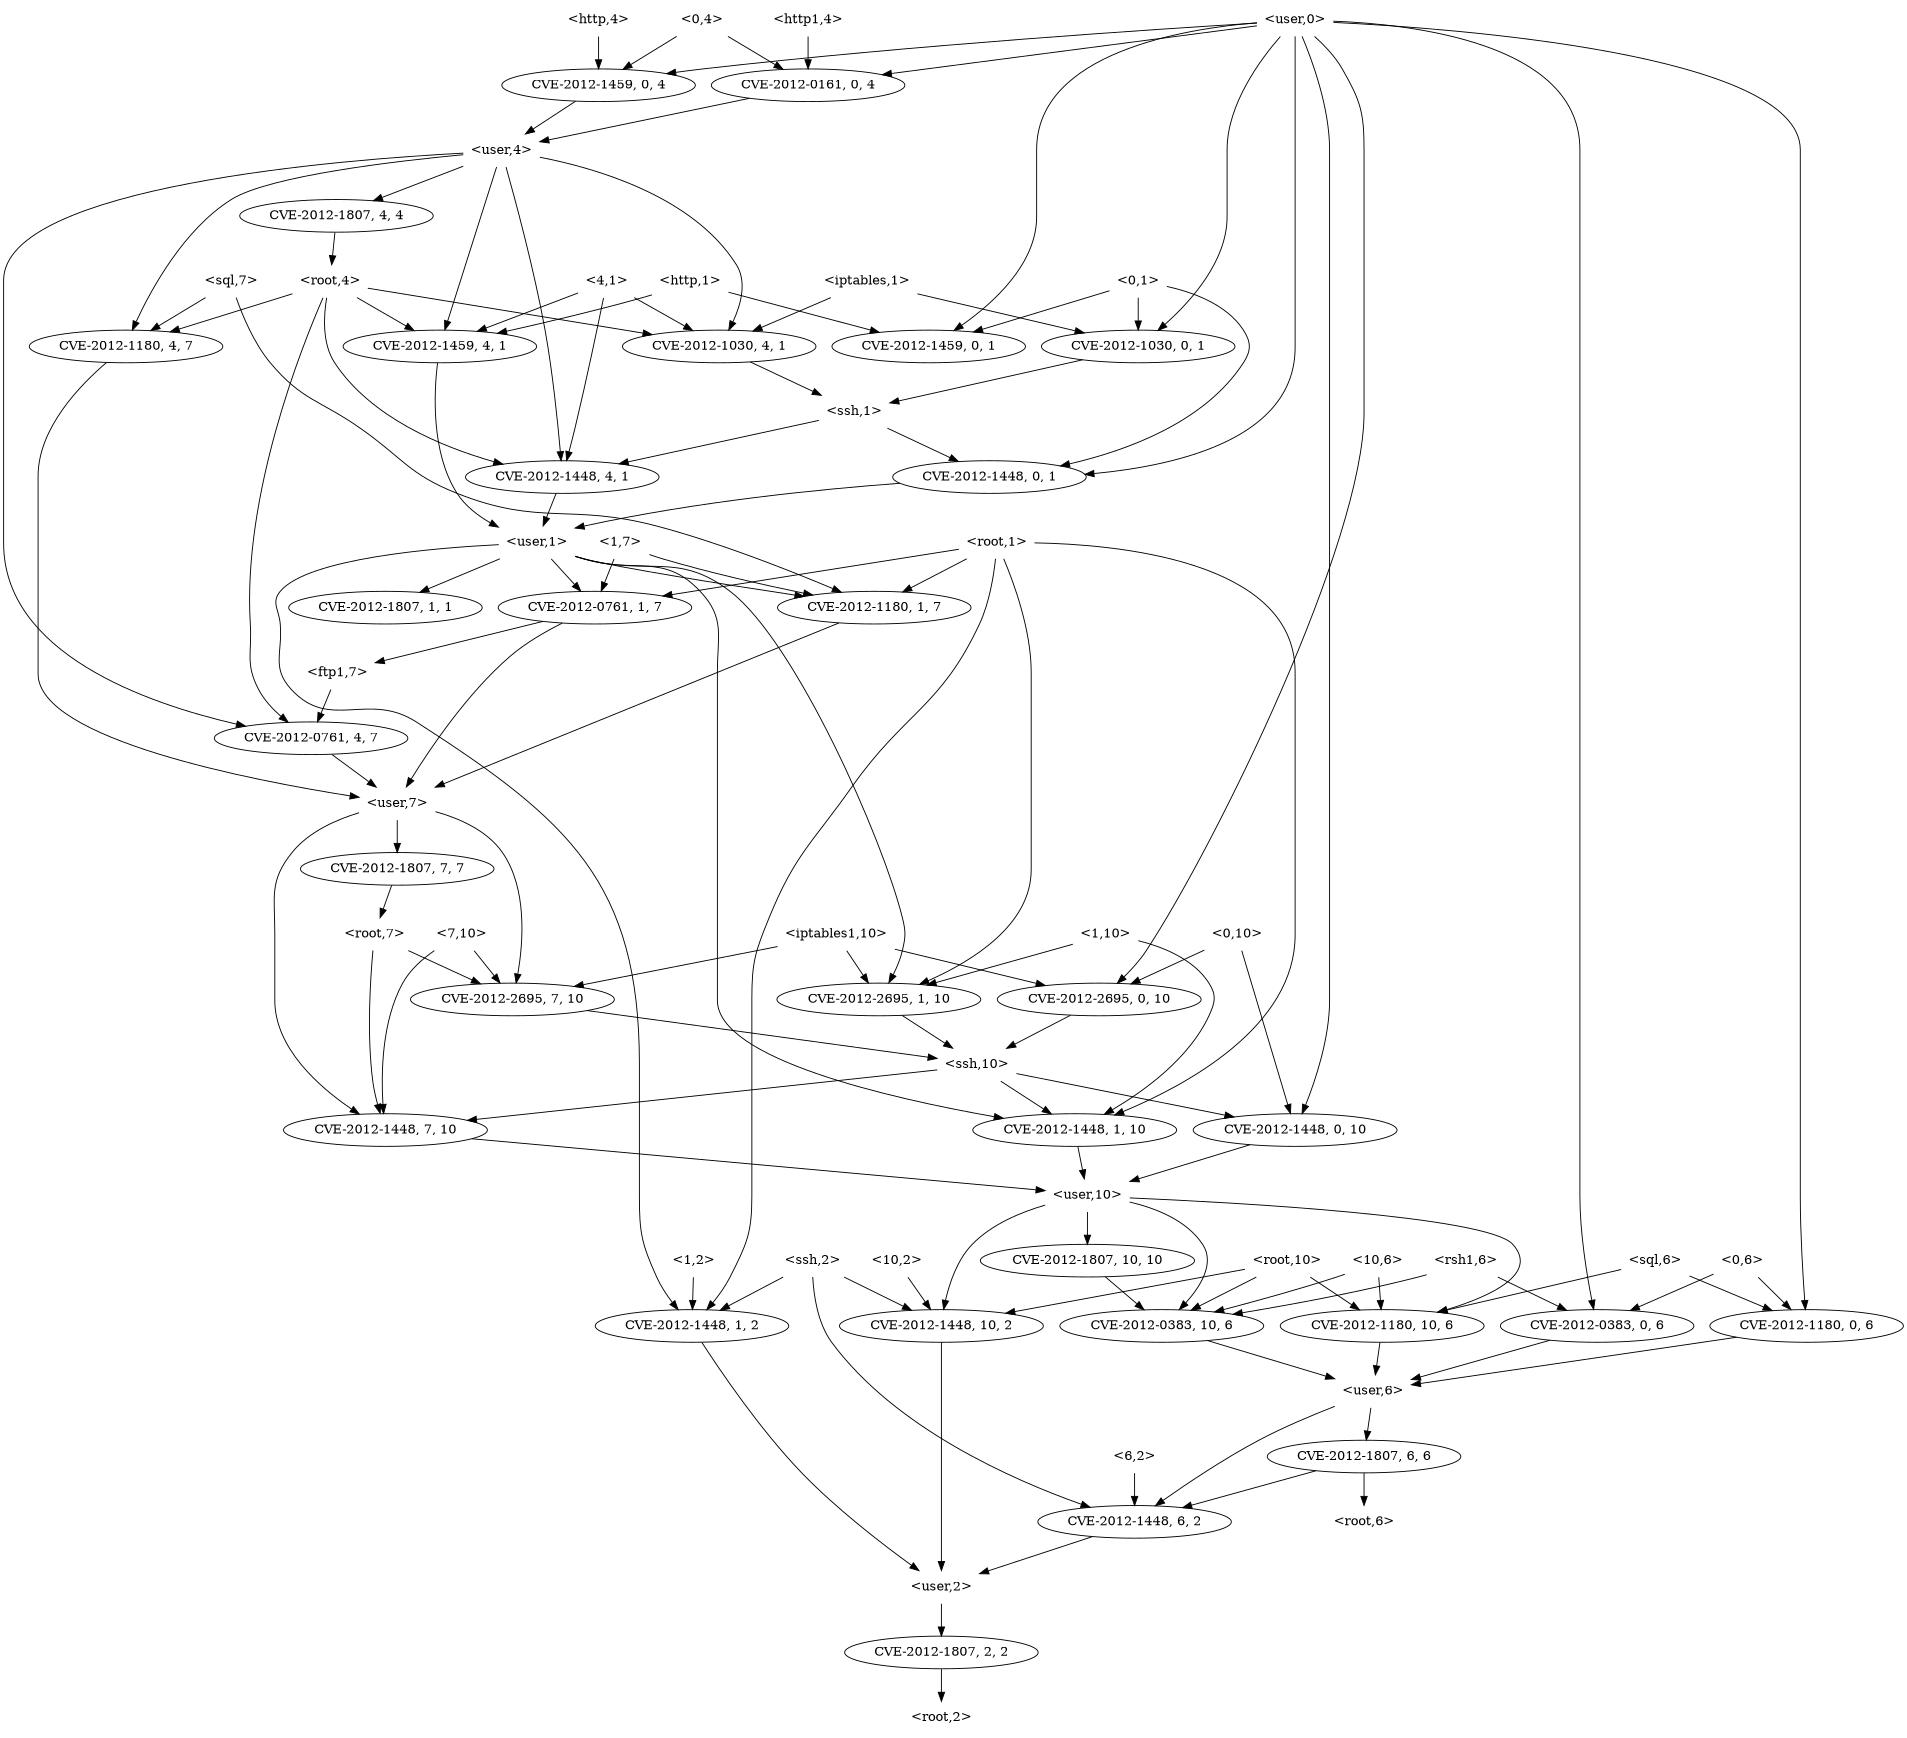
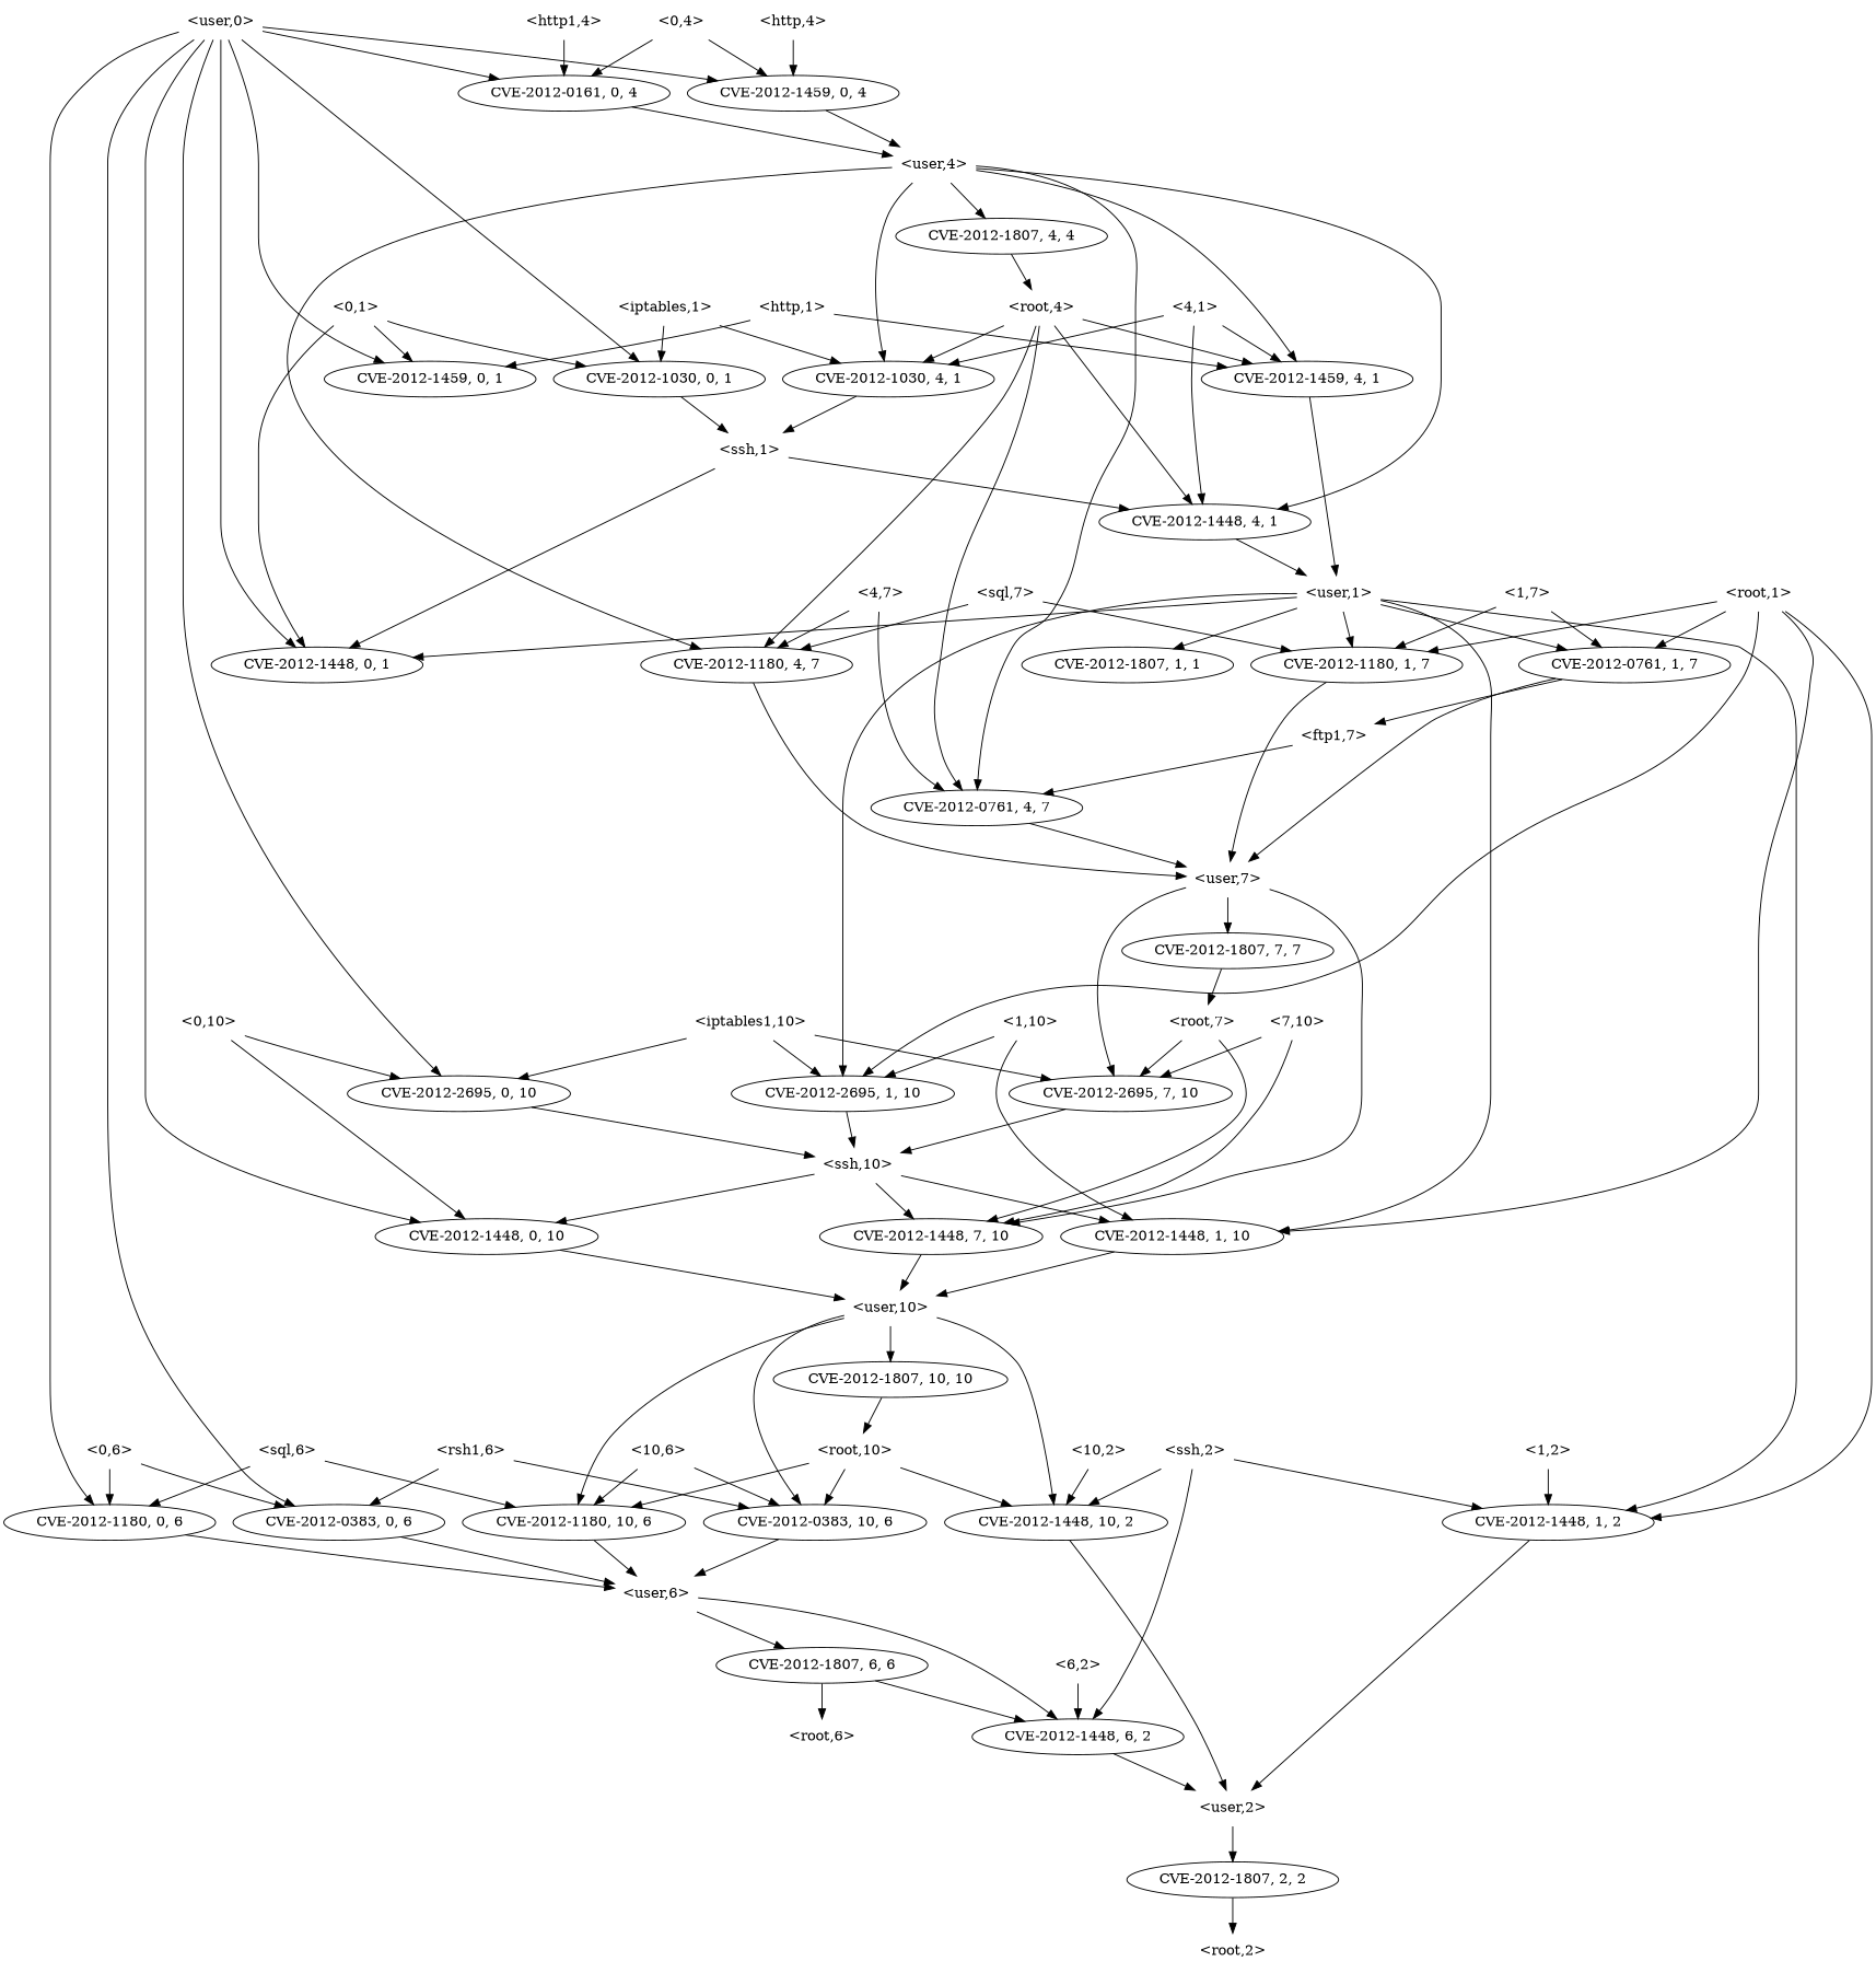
  strict digraph {
    node [shape=plaintext]
    n1 [height=0.5 label=<CVE-2012-0383, 10, 6> width=2.5686 shape=""]
    "<user,6>" [height=0.5 width=0.91667]
    n3 [height=0.5 label=<CVE-2012-1448, 6, 2> width=2.4499 shape=""]
    n4 [height=0.5 label=<CVE-2012-1807, 6, 6> width=2.4499 shape=""]
    "<user,2>" [height=0.5 width=0.91667]
    "<root,6>" [height=0.5 width=0.89583]
    n7 [height=0.5 label=<CVE-2012-1807, 2, 2> width=2.4499 shape=""]
    n8 [height=0.5 label=<CVE-2012-1448, 7, 10> width=2.5686 shape=""]
    "<user,10>" [height=0.5 width=1.0069]
    n10 [height=0.5 label=<CVE-2012-1448, 10, 2> width=2.5686 shape=""]
    n11 [height=0.5 label=<CVE-2012-1807, 10, 10> width=2.7013 shape=""]
    n12 [height=0.5 label=<CVE-2012-1180, 10, 6> width=2.5686 shape=""]
    "<root,10>" [height=0.5 width=1]
    n14 [height=0.5 label=<CVE-2012-1459, 4, 1> width=2.4499 shape=""]
    "<user,1>" [height=0.5 width=0.91667]
    n16 [height=0.5 label=<CVE-2012-1448, 1, 2> width=2.4499 shape=""]
    n17 [height=0.5 label=<CVE-2012-1180, 1, 7> width=2.4499 shape=""]
    n18 [height=0.5 label=<CVE-2012-0761, 1, 7> width=2.4499 shape=""]
    n19 [height=0.5 label=<CVE-2012-1807, 1, 1> width=2.4499 shape=""]
    n20 [height=0.5 label=<CVE-2012-2695, 1, 10> width=2.5686 shape=""]
    n21 [height=0.5 label=<CVE-2012-1448, 1, 10> width=2.5686 shape=""]
    "<user,7>" [height=0.5 width=0.91667]
    "<ftp1,7>" [height=0.5 width=0.89583]
    "<ssh,10>" [height=0.5 width=0.94444]
    n25 [height=0.5 label=<CVE-2012-2695, 7, 10> width=2.5686 shape=""]
    n26 [height=0.5 label=<CVE-2012-1807, 7, 7> width=2.4499 shape=""]
    "<root,1>" [height=0.5 width=0.89583]
    n28 [height=0.5 label=<CVE-2012-1448, 0, 10> width=2.5686 shape=""]
    "<0,1>" [height=0.5 width=0.75]
    n30 [height=0.5 label=<CVE-2012-1459, 0, 1> width=2.4499 shape=""]
    n31 [height=0.5 label=<CVE-2012-1030, 0, 1> width=2.4499 shape=""]
    n32 [height=0.5 label=<CVE-2012-1448, 0, 1> width=2.4499 shape=""]
    "<ssh,1>" [height=0.5 width=0.84028]
    n34 [height=0.5 label=<CVE-2012-1448, 4, 1> width=2.4499 shape=""]
    n35 [height=0.5 label=<CVE-2012-0761, 4, 7> width=2.4499 shape=""]
    "<root,7>" [height=0.5 width=0.89583]
    "<rsh1,6>" [height=0.5 width=0.92361]
    n38 [height=0.5 label=<CVE-2012-0383, 0, 6> width=2.4499 shape=""]
    "<1,10>" [height=0.5 width=0.78472]
    n40 [height=0.5 label=<CVE-2012-1180, 0, 6> width=2.4499 shape=""]
    "<iptables1,10>" [height=0.5 width=1.3681]
    n42 [height=0.5 label=<CVE-2012-2695, 0, 10> width=2.5686 shape=""]
    "<iptables,1>" [height=0.5 width=1.1944]
    n44 [height=0.5 label=<CVE-2012-1030, 4, 1> width=2.4499 shape=""]
    "<root,2>" [height=0.5 width=0.89583]
    "<sql,7>" [height=0.5 width=0.8125]
    n47 [height=0.5 label=<CVE-2012-1180, 4, 7> width=2.4499 shape=""]
    "<1,7>" [height=0.5 width=0.75]
    "<7,10>" [height=0.5 width=0.78472]
    "<http,4>" [height=0.5 width=0.89583]
    n51 [height=0.5 label=<CVE-2012-1459, 0, 4> width=2.4499 shape=""]
    "<user,4>" [height=0.5 width=0.91667]
    n53 [height=0.5 label=<CVE-2012-1807, 4, 4> width=2.4499 shape=""]
    "<root,4>" [height=0.5 width=0.89583]
    "<10,6>" [height=0.5 width=0.78472]
    "<0,6>" [height=0.5 width=0.75]
    "<10,2>" [height=0.5 width=0.78472]
    "<ssh,2>" [height=0.5 width=0.84028]
    "<0,4>" [height=0.5 width=0.75]
    n60 [height=0.5 label=<CVE-2012-0161, 0, 4> width=2.4499 shape=""]
    "<http,1>" [height=0.5 width=0.89583]
    "<http1,4>" [height=0.5 width=0.97917]
    "<sql,6>" [height=0.5 width=0.8125]
    "<4,1>" [height=0.5 width=0.75]
    "<6,2>" [height=0.5 width=0.75]
+   "<4,7>" [height=0.5 width=0.75]
    "<user,0>" [height=0.5 width=0.91667]
    "<1,2>" [height=0.5 width=0.75]
    "<0,10>" [height=0.5 width=0.78472]
    n1 -> "<user,6>"
    "<user,6>" -> n3
    "<user,6>" -> n4
    n3 -> "<user,2>"
    n4 -> n3
    n4 -> "<root,6>"
    "<user,2>" -> n7
    n7 -> "<root,2>"
    n8 -> "<user,10>"
    "<user,10>" -> n1
    "<user,10>" -> n10
    "<user,10>" -> n11
    "<user,10>" -> n12
    n10 -> "<user,2>"
-   n11 -> n1
+   n11 -> "<root,10>"
    n12 -> "<user,6>"
    "<root,10>" -> n1
    "<root,10>" -> n10
    "<root,10>" -> n12
    n14 -> "<user,1>"
    "<user,1>" -> n16
    "<user,1>" -> n17
    "<user,1>" -> n18
    "<user,1>" -> n19
    "<user,1>" -> n20
    "<user,1>" -> n21
    n16 -> "<user,2>"
    n17 -> "<user,7>"
    n18 -> "<user,7>"
    n18 -> "<ftp1,7>"
    n20 -> "<ssh,10>"
    n21 -> "<user,10>"
    "<user,7>" -> n8
    "<user,7>" -> n25
    "<user,7>" -> n26
    "<ftp1,7>" -> n35
    "<ssh,10>" -> n8
    "<ssh,10>" -> n21
    "<ssh,10>" -> n28
    n25 -> "<ssh,10>"
    n26 -> "<root,7>"
    "<root,1>" -> n16
    "<root,1>" -> n17
    "<root,1>" -> n18
    "<root,1>" -> n20
    "<root,1>" -> n21
    n28 -> "<user,10>"
    "<0,1>" -> n30
    "<0,1>" -> n31
    "<0,1>" -> n32
    n31 -> "<ssh,1>"
-   n32 -> "<user,1>"
+   "<user,1>" -> n32
    "<ssh,1>" -> n32
    "<ssh,1>" -> n34
    n34 -> "<user,1>"
    n35 -> "<user,7>"
    "<root,7>" -> n8
    "<root,7>" -> n25
    "<rsh1,6>" -> n1
    "<rsh1,6>" -> n38
    n38 -> "<user,6>"
    "<1,10>" -> n20
    "<1,10>" -> n21
    n40 -> "<user,6>"
    "<iptables1,10>" -> n20
    "<iptables1,10>" -> n25
    "<iptables1,10>" -> n42
    n42 -> "<ssh,10>"
    "<iptables,1>" -> n31
    "<iptables,1>" -> n44
    n44 -> "<ssh,1>"
    "<sql,7>" -> n17
    "<sql,7>" -> n47
    n47 -> "<user,7>"
    "<1,7>" -> n17
    "<1,7>" -> n18
    "<7,10>" -> n8
    "<7,10>" -> n25
    "<http,4>" -> n51
    n51 -> "<user,4>"
    "<user,4>" -> n14
    "<user,4>" -> n34
    "<user,4>" -> n35
    "<user,4>" -> n44
    "<user,4>" -> n47
    "<user,4>" -> n53
    n53 -> "<root,4>"
    "<root,4>" -> n14
    "<root,4>" -> n34
    "<root,4>" -> n35
    "<root,4>" -> n44
    "<root,4>" -> n47
    "<10,6>" -> n1
    "<10,6>" -> n12
    "<0,6>" -> n38
    "<0,6>" -> n40
    "<10,2>" -> n10
    "<ssh,2>" -> n3
    "<ssh,2>" -> n10
    "<ssh,2>" -> n16
    "<0,4>" -> n51
    "<0,4>" -> n60
    n60 -> "<user,4>"
    "<http,1>" -> n14
    "<http,1>" -> n30
    "<http1,4>" -> n60
    "<sql,6>" -> n12
    "<sql,6>" -> n40
    "<4,1>" -> n14
    "<4,1>" -> n34
    "<4,1>" -> n44
    "<6,2>" -> n3
+   "<4,7>" -> n35
+   "<4,7>" -> n47
    "<user,0>" -> n28
    "<user,0>" -> n30
    "<user,0>" -> n31
    "<user,0>" -> n32
    "<user,0>" -> n38
    "<user,0>" -> n40
    "<user,0>" -> n42
    "<user,0>" -> n51
    "<user,0>" -> n60
    "<1,2>" -> n16
    "<0,10>" -> n28
    "<0,10>" -> n42
  }
